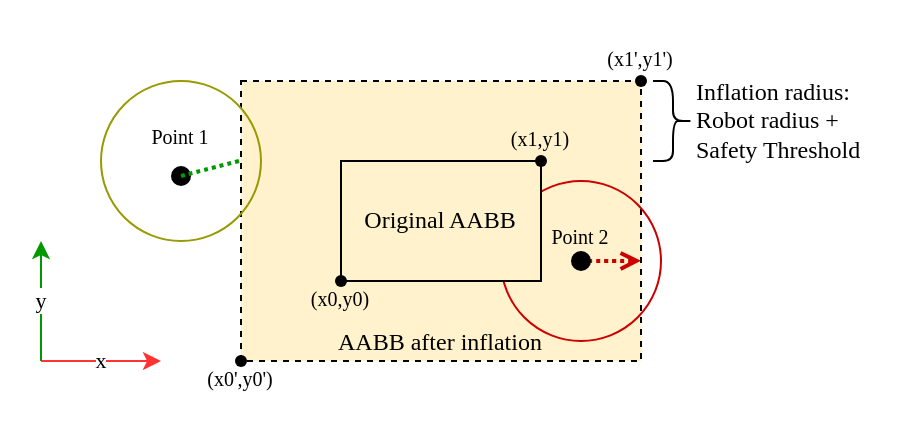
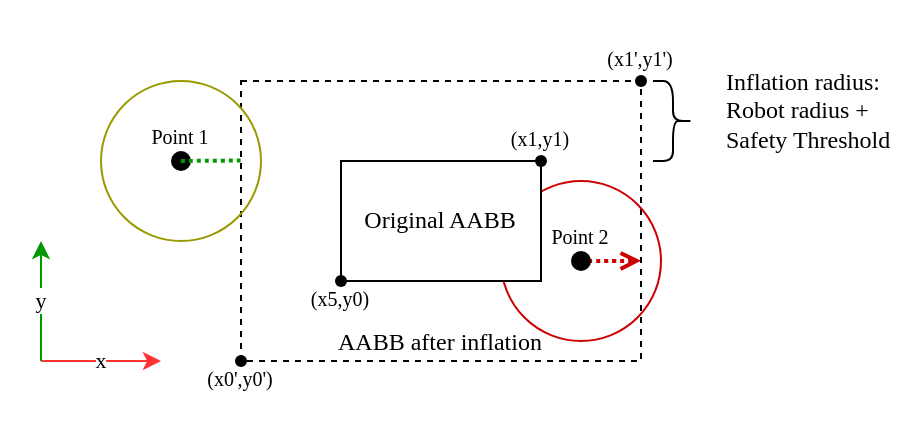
  <mxCell id="0" />
  <mxCell id="1" parent="0" />
- <mxCell id="2" value="&lt;font data-font-src=&quot;http://mirrors.ctan.org/fonts/cm-unicode/fonts/otf/cmunbxo.otf&quot; face=&quot;Comptuer Modern&quot;&gt;AABB after inflation&lt;/font&gt;" style="rounded=0;whiteSpace=wrap;html=1;dashed=1;align=center;verticalAlign=bottom;fillColor=#fff2cc;" parent="1" vertex="1"><mxGeometry x="120" y="40" width="200" height="140" as="geometry" /></mxCell>
+ <mxCell id="2" value="&lt;font data-font-src=&quot;http://mirrors.ctan.org/fonts/cm-unicode/fonts/otf/cmunbxo.otf&quot; face=&quot;Comptuer Modern&quot;&gt;AABB after inflation&lt;/font&gt;" style="rounded=0;whiteSpace=wrap;html=1;dashed=1;align=center;verticalAlign=bottom;" parent="1" vertex="1"><mxGeometry x="120" y="40" width="200" height="140" as="geometry" /></mxCell>
  <mxCell id="3" value="" style="shape=curlyBracket;whiteSpace=wrap;html=1;rounded=1;flipH=1;fontFamily=Comptuer Modern;fontSource=http%3A%2F%2Fmirrors.ctan.org%2Ffonts%2Fcm-unicode%2Ffonts%2Fotf%2Fcmunbxo.otf;" parent="1" vertex="1"><mxGeometry x="326" y="40" width="20" height="40" as="geometry" /></mxCell>
- <mxCell id="4" value="Inflation radius: Robot radius + Safety Threshold" style="text;html=1;strokeColor=none;fillColor=none;align=left;verticalAlign=middle;whiteSpace=wrap;rounded=0;fontFamily=Comptuer Modern;fontSource=http%3A%2F%2Fmirrors.ctan.org%2Ffonts%2Fcm-unicode%2Ffonts%2Fotf%2Fcmunbxo.otf;" parent="1" vertex="1"><mxGeometry x="346" y="45" width="90" height="30" as="geometry" /></mxCell>
+ <mxCell id="4" value="Inflation radius: Robot radius + Safety Threshold" style="text;html=1;strokeColor=none;fillColor=none;align=left;verticalAlign=middle;whiteSpace=wrap;rounded=0;fontFamily=Comptuer Modern;fontSource=http%3A%2F%2Fmirrors.ctan.org%2Ffonts%2Fcm-unicode%2Ffonts%2Fotf%2Fcmunbxo.otf;" parent="1" vertex="1"><mxGeometry x="361" y="40" width="90" height="30" as="geometry" /></mxCell>
  <mxCell id="5" value="" style="endArrow=none;dashed=1;html=1;dashPattern=1 1;strokeWidth=2;fontFamily=Comptuer Modern;fontSource=http%3A%2F%2Fmirrors.ctan.org%2Ffonts%2Fcm-unicode%2Ffonts%2Fotf%2Fcmunbxo.otf;startArrow=open;startFill=0;endFill=0;curved=1;strokeColor=#CC0000;entryX=0.5;entryY=0.5;entryDx=0;entryDy=0;entryPerimeter=0;" parent="1" target="15" edge="1"><mxGeometry width="50" height="50" relative="1" as="geometry"><mxPoint x="320" y="129.94" as="sourcePoint" /><mxPoint x="300" y="129.94" as="targetPoint" /></mxGeometry></mxCell>
  <mxCell id="6" value="(x0',y0')" style="shape=waypoint;sketch=0;fillStyle=solid;size=6;pointerEvents=1;points=[];fillColor=none;resizable=0;rotatable=0;perimeter=centerPerimeter;snapToPoint=1;fontFamily=Comptuer Modern;fontSource=http%3A%2F%2Fmirrors.ctan.org%2Ffonts%2Fcm-unicode%2Ffonts%2Fotf%2Fcmunbxo.otf;fontSize=10;strokeWidth=1;spacing=4;verticalAlign=bottom;" parent="1" vertex="1"><mxGeometry x="100" y="160" width="40" height="40" as="geometry" /></mxCell>
  <mxCell id="7" value="(x1',y1')" style="shape=waypoint;sketch=0;fillStyle=solid;size=6;pointerEvents=1;points=[];fillColor=none;resizable=0;rotatable=0;perimeter=centerPerimeter;snapToPoint=1;fontFamily=Comptuer Modern;fontSource=http%3A%2F%2Fmirrors.ctan.org%2Ffonts%2Fcm-unicode%2Ffonts%2Fotf%2Fcmunbxo.otf;fontSize=10;strokeWidth=1;spacing=-1;verticalAlign=top;" parent="1" vertex="1"><mxGeometry x="300" y="20" width="40" height="40" as="geometry" /></mxCell>
  <mxCell id="8" value="" style="group" parent="1" vertex="1" connectable="0"><mxGeometry x="50" y="40" width="80" height="80" as="geometry" /></mxCell>
  <mxCell id="9" value="" style="ellipse;whiteSpace=wrap;html=1;aspect=fixed;fontFamily=Comptuer Modern;fontSource=http%3A%2F%2Fmirrors.ctan.org%2Ffonts%2Fcm-unicode%2Ffonts%2Fotf%2Fcmunbxo.otf;fontSize=10;strokeWidth=1;fillColor=none;strokeColor=#999900;" parent="8" vertex="1"><mxGeometry width="80" height="80" as="geometry" /></mxCell>
- <mxCell id="10" value="Point 1&#10;" style="shape=waypoint;sketch=0;fillStyle=solid;size=6;pointerEvents=1;points=[];fillColor=none;resizable=0;rotatable=0;perimeter=centerPerimeter;snapToPoint=1;fontFamily=Comptuer Modern;fontSource=http%3A%2F%2Fmirrors.ctan.org%2Ffonts%2Fcm-unicode%2Ffonts%2Fotf%2Fcmunbxo.otf;strokeWidth=3;verticalAlign=top;horizontal=1;fontSize=10;spacing=-2;" parent="8" vertex="1"><mxGeometry x="20" y="20" width="40" height="55" as="geometry" /></mxCell>
+ <mxCell id="10" value="Point 1&#10;" style="shape=waypoint;sketch=0;fillStyle=solid;size=6;pointerEvents=1;points=[];fillColor=none;resizable=0;rotatable=0;perimeter=centerPerimeter;snapToPoint=1;fontFamily=Comptuer Modern;fontSource=http%3A%2F%2Fmirrors.ctan.org%2Ffonts%2Fcm-unicode%2Ffonts%2Fotf%2Fcmunbxo.otf;strokeWidth=3;verticalAlign=top;horizontal=1;fontSize=10;spacing=-2;" parent="8" vertex="1"><mxGeometry x="20" y="20" width="40" height="40" as="geometry" /></mxCell>
  <mxCell id="11" value="" style="endArrow=none;dashed=1;html=1;dashPattern=1 1;strokeWidth=2;fontFamily=Comptuer Modern;fontSource=http%3A%2F%2Fmirrors.ctan.org%2Ffonts%2Fcm-unicode%2Ffonts%2Fotf%2Fcmunbxo.otf;exitX=0.492;exitY=0.594;exitDx=0;exitDy=0;exitPerimeter=0;startArrow=none;startFill=0;endFill=0;curved=1;strokeColor=#009900;entryX=-0.001;entryY=0.284;entryDx=0;entryDy=0;entryPerimeter=0;" parent="1" source="10" target="2" edge="1"><mxGeometry width="50" height="50" relative="1" as="geometry"><mxPoint x="-60" y="-230" as="sourcePoint" /><mxPoint x="-120" y="-280" as="targetPoint" /></mxGeometry></mxCell>
  <mxCell id="12" value="" style="group" parent="1" vertex="1" connectable="0"><mxGeometry x="250" y="90" width="80" height="80" as="geometry" /></mxCell>
  <mxCell id="13" value="" style="ellipse;whiteSpace=wrap;html=1;aspect=fixed;fontFamily=Comptuer Modern;fontSource=http%3A%2F%2Fmirrors.ctan.org%2Ffonts%2Fcm-unicode%2Ffonts%2Fotf%2Fcmunbxo.otf;fontSize=10;strokeWidth=1;fillColor=none;strokeColor=#CC0000;" parent="12" vertex="1"><mxGeometry width="80" height="80" as="geometry" /></mxCell>
  <mxCell id="14" value="" style="group" parent="12" vertex="1" connectable="0"><mxGeometry x="20" y="20" width="40" height="40" as="geometry" /></mxCell>
  <mxCell id="15" value="Point 2&#10;" style="shape=waypoint;sketch=0;fillStyle=solid;size=6;pointerEvents=1;points=[];fillColor=none;resizable=0;rotatable=0;perimeter=centerPerimeter;snapToPoint=1;fontFamily=Comptuer Modern;fontSource=http%3A%2F%2Fmirrors.ctan.org%2Ffonts%2Fcm-unicode%2Ffonts%2Fotf%2Fcmunbxo.otf;strokeWidth=3;verticalAlign=top;horizontal=1;fontSize=10;spacing=-2;" parent="14" vertex="1"><mxGeometry width="40" height="40" as="geometry" /></mxCell>
- <mxCell id="16" value="&lt;font data-font-src=&quot;http://mirrors.ctan.org/fonts/cm-unicode/fonts/otf/cmunbxo.otf&quot; face=&quot;Comptuer Modern&quot;&gt;Original AABB&lt;/font&gt;" style="rounded=0;whiteSpace=wrap;html=1;fillColor=#fff2cc;" parent="1" vertex="1"><mxGeometry x="170" y="80" width="100" height="60" as="geometry" /></mxCell>
- <mxCell id="17" value="(x0,y0)" style="shape=waypoint;sketch=0;fillStyle=solid;size=6;pointerEvents=1;points=[];fillColor=none;resizable=0;rotatable=0;perimeter=centerPerimeter;snapToPoint=1;fontFamily=Comptuer Modern;fontSource=http%3A%2F%2Fmirrors.ctan.org%2Ffonts%2Fcm-unicode%2Ffonts%2Fotf%2Fcmunbxo.otf;fontSize=10;strokeWidth=1;spacing=4;verticalAlign=bottom;" parent="1" vertex="1"><mxGeometry x="150" y="120" width="40" height="40" as="geometry" /></mxCell>
+ <mxCell id="16" value="&lt;font data-font-src=&quot;http://mirrors.ctan.org/fonts/cm-unicode/fonts/otf/cmunbxo.otf&quot; face=&quot;Comptuer Modern&quot;&gt;Original AABB&lt;/font&gt;" style="rounded=0;whiteSpace=wrap;html=1;" parent="1" vertex="1"><mxGeometry x="170" y="80" width="100" height="60" as="geometry" /></mxCell>
+ <mxCell id="17" value="(x5,y0)" style="shape=waypoint;sketch=0;fillStyle=solid;size=6;pointerEvents=1;points=[];fillColor=none;resizable=0;rotatable=0;perimeter=centerPerimeter;snapToPoint=1;fontFamily=Comptuer Modern;fontSource=http%3A%2F%2Fmirrors.ctan.org%2Ffonts%2Fcm-unicode%2Ffonts%2Fotf%2Fcmunbxo.otf;fontSize=10;strokeWidth=1;spacing=4;verticalAlign=bottom;" parent="1" vertex="1"><mxGeometry x="150" y="120" width="40" height="40" as="geometry" /></mxCell>
  <mxCell id="18" value="(x1,y1)" style="shape=waypoint;sketch=0;fillStyle=solid;size=6;pointerEvents=1;points=[];fillColor=none;resizable=0;rotatable=0;perimeter=centerPerimeter;snapToPoint=1;fontFamily=Comptuer Modern;fontSource=http%3A%2F%2Fmirrors.ctan.org%2Ffonts%2Fcm-unicode%2Ffonts%2Fotf%2Fcmunbxo.otf;fontSize=10;strokeWidth=1;spacing=-1;verticalAlign=top;" parent="1" vertex="1"><mxGeometry x="250" y="60" width="40" height="40" as="geometry" /></mxCell>
  <mxCell id="19" value="&lt;font data-font-src=&quot;http://mirrors.ctan.org/fonts/cm-unicode/fonts/otf/cmunbxo.otf&quot; face=&quot;Comptuer Modern&quot;&gt;x&lt;/font&gt;" style="endArrow=classic;html=1;rounded=0;strokeColor=#FF3333;" edge="1" parent="1"><mxGeometry width="50" height="50" relative="1" as="geometry"><mxPoint x="20" y="180" as="sourcePoint" /><mxPoint x="80" y="180" as="targetPoint" /></mxGeometry></mxCell>
  <mxCell id="20" value="&lt;font data-font-src=&quot;http://mirrors.ctan.org/fonts/cm-unicode/fonts/otf/cmunbxo.otf&quot; face=&quot;Comptuer Modern&quot;&gt;y&lt;/font&gt;" style="endArrow=classic;html=1;rounded=0;strokeColor=#009900;" edge="1" parent="1"><mxGeometry width="50" height="50" relative="1" as="geometry"><mxPoint x="20" y="180" as="sourcePoint" /><mxPoint x="20" y="120" as="targetPoint" /></mxGeometry></mxCell>
